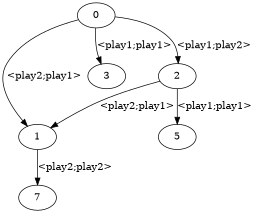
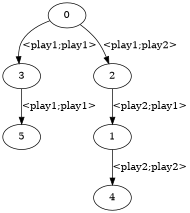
  digraph {
    node [shape=ellipse]
    n1 [label=0]
    n2 [label=1]
    n3 [label=3]
    n4 [label=2]
-   n5 [label=7]
+   n5 [label=4]
    n6 [label=5]
-   n1 -> n2 [label="<play2;play1>"]
    n1 -> n3 [label="<play1;play1>"]
    n1 -> n4 [label="<play1;play2>"]
    n2 -> n5 [label="<play2;play2>"]
    n4 -> n2 [label="<play2;play1>"]
-   n4 -> n6 [label="<play1;play1>"]
+   n3 -> n6 [label="<play1;play1>"]
  }
